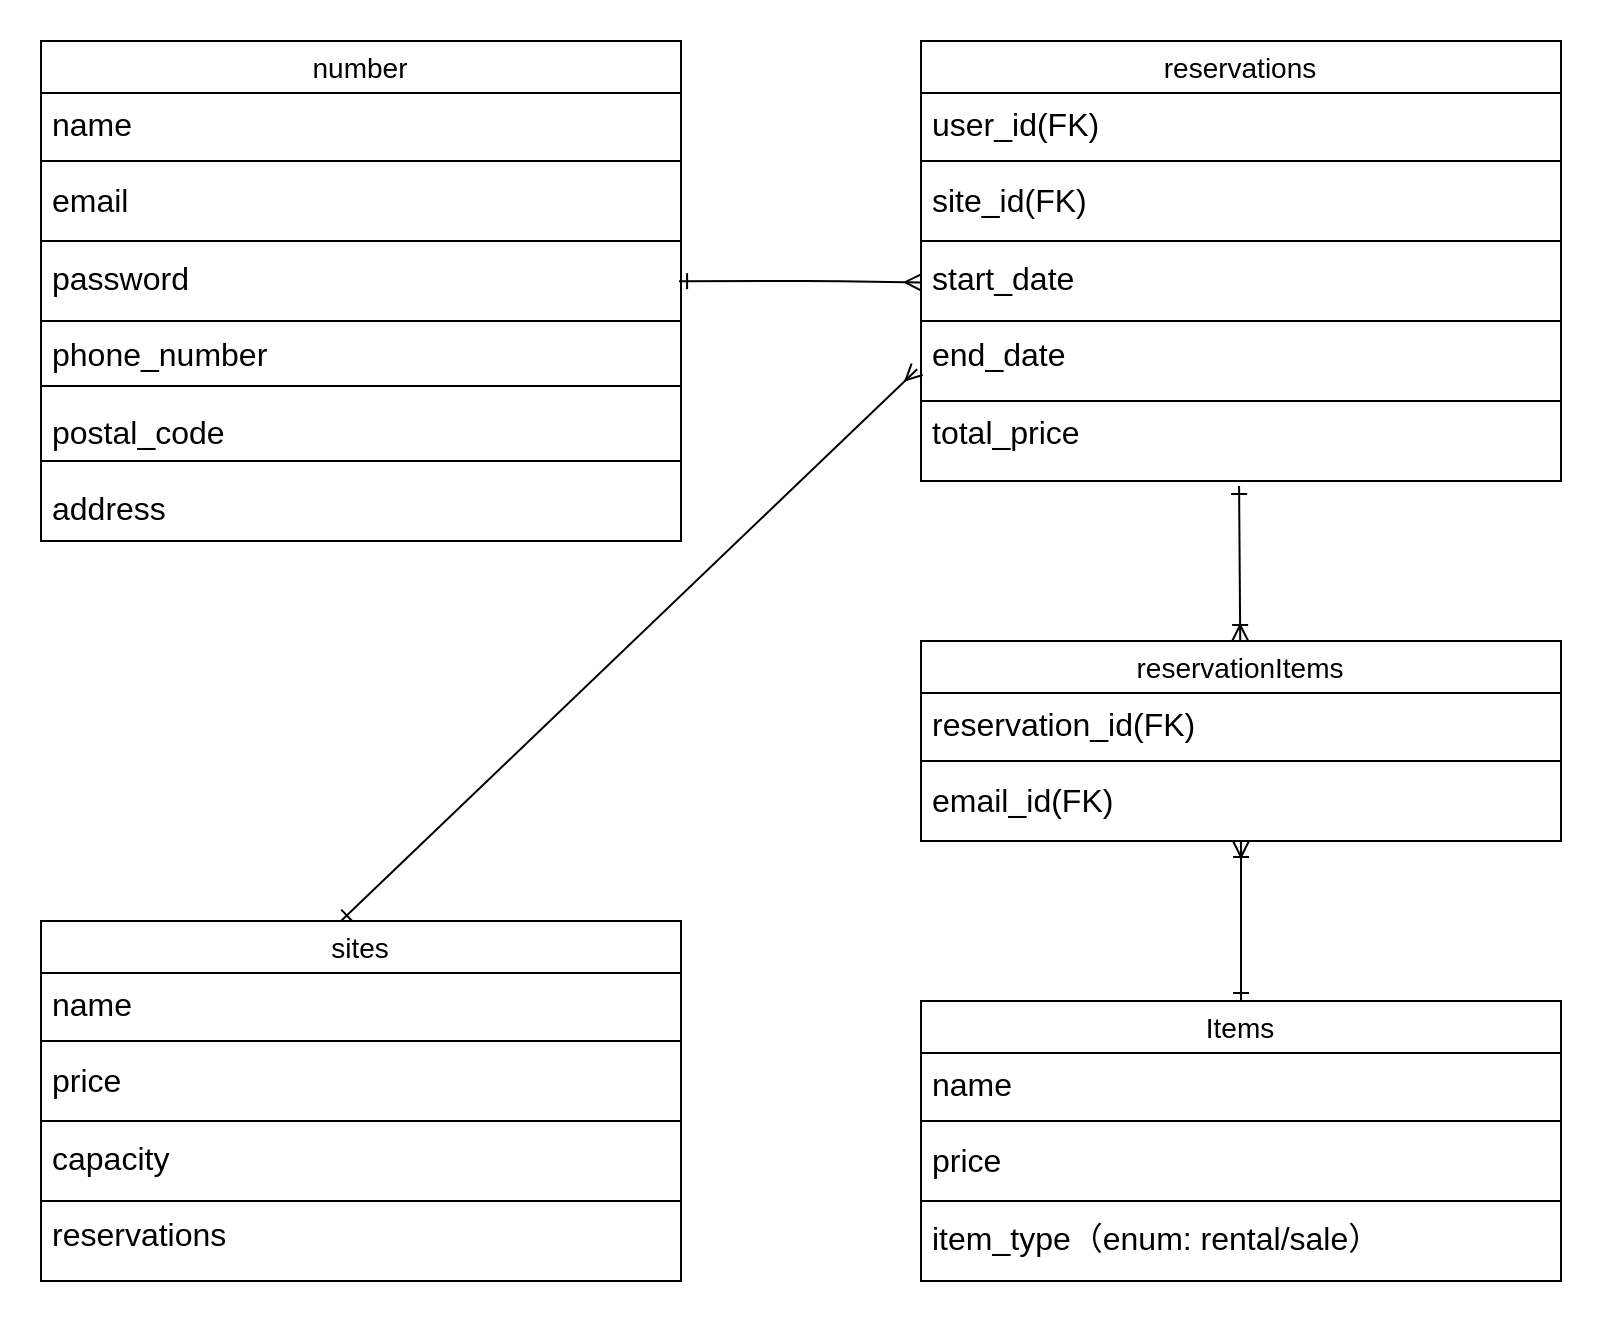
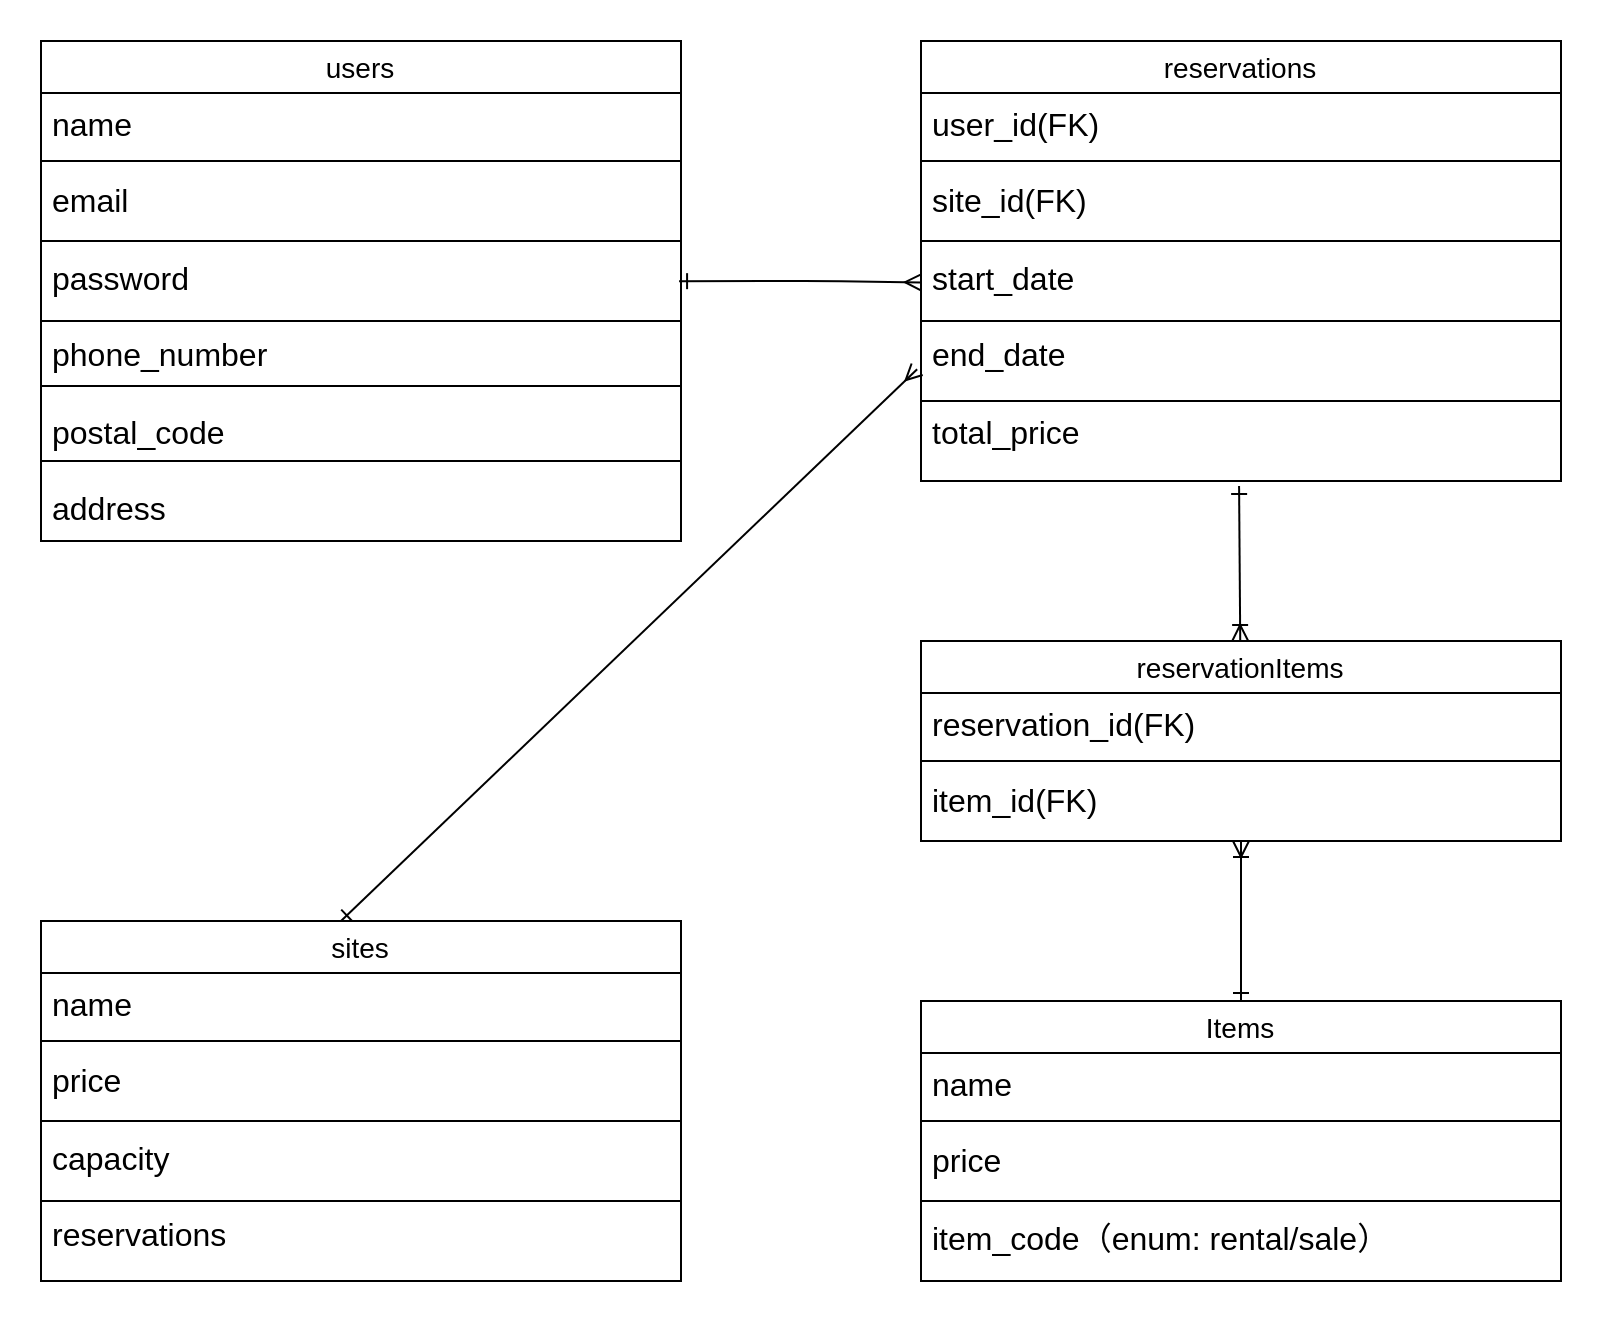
  <mxCell id="0" />
  <mxCell id="1" parent="0" />
- <mxCell id="2" value="number" style="swimlane;fontStyle=0;childLayout=stackLayout;horizontal=1;startSize=26;horizontalStack=0;resizeParent=1;resizeParentMax=0;resizeLast=0;collapsible=1;marginBottom=0;align=center;fontSize=14;" parent="1" vertex="1"><mxGeometry x="20" y="20" width="320" height="250" as="geometry" /></mxCell>
+ <mxCell id="2" value="users" style="swimlane;fontStyle=0;childLayout=stackLayout;horizontal=1;startSize=26;horizontalStack=0;resizeParent=1;resizeParentMax=0;resizeLast=0;collapsible=1;marginBottom=0;align=center;fontSize=14;" parent="1" vertex="1"><mxGeometry x="20" y="20" width="320" height="250" as="geometry" /></mxCell>
  <mxCell id="3" value="" style="endArrow=none;html=1;rounded=0;" parent="2" target="9" edge="1"><mxGeometry relative="1" as="geometry"><mxPoint y="60" as="sourcePoint" /><mxPoint x="160" y="60" as="targetPoint" /><Array as="points" /></mxGeometry></mxCell>
  <mxCell id="4" value="" style="endArrow=none;html=1;rounded=0;" parent="2" edge="1"><mxGeometry relative="1" as="geometry"><mxPoint y="60" as="sourcePoint" /><mxPoint x="160" y="60" as="targetPoint" /></mxGeometry></mxCell>
  <mxCell id="5" value="" style="endArrow=none;html=1;rounded=0;" parent="2" edge="1"><mxGeometry relative="1" as="geometry"><mxPoint x="160" y="60" as="sourcePoint" /><mxPoint x="320" y="60" as="targetPoint" /></mxGeometry></mxCell>
  <mxCell id="6" value="" style="endArrow=none;html=1;rounded=0;" parent="2" edge="1"><mxGeometry relative="1" as="geometry"><mxPoint y="100" as="sourcePoint" /><mxPoint x="320" y="100" as="targetPoint" /></mxGeometry></mxCell>
  <mxCell id="7" value="" style="endArrow=none;html=1;rounded=0;" parent="2" edge="1"><mxGeometry relative="1" as="geometry"><mxPoint y="140" as="sourcePoint" /><mxPoint x="320" y="140" as="targetPoint" /></mxGeometry></mxCell>
  <mxCell id="8" value="" style="endArrow=none;html=1;rounded=0;" parent="2" edge="1"><mxGeometry relative="1" as="geometry"><mxPoint y="172.5" as="sourcePoint" /><mxPoint x="320" y="172.5" as="targetPoint" /></mxGeometry></mxCell>
  <mxCell id="9" value="&lt;font style=&quot;&quot;&gt;&lt;font style=&quot;font-size: 16px;&quot;&gt;&lt;font style=&quot;&quot;&gt;name&lt;br&gt;&lt;/font&gt;&lt;br&gt;email&lt;br&gt;&lt;br&gt;password&lt;br&gt;&lt;br&gt;phone_number&lt;br&gt;&lt;/font&gt;&lt;/font&gt;&lt;div&gt;&lt;font style=&quot;&quot;&gt;&lt;font style=&quot;font-size: 16px;&quot;&gt;&lt;br&gt;&lt;/font&gt;&lt;/font&gt;&lt;/div&gt;&lt;div&gt;&lt;font style=&quot;font-size: 16px;&quot;&gt;postal_code&lt;/font&gt;&lt;/div&gt;&lt;div&gt;&lt;font style=&quot;&quot;&gt;&lt;font style=&quot;font-size: 16px;&quot;&gt;&lt;br&gt;&lt;/font&gt;&lt;/font&gt;&lt;/div&gt;&lt;div&gt;&lt;font style=&quot;font-size: 16px;&quot;&gt;address&lt;/font&gt;&lt;/div&gt;&lt;div&gt;&lt;font style=&quot;&quot;&gt;&lt;font style=&quot;font-size: 16px;&quot;&gt;&lt;br&gt;&lt;/font&gt;&lt;/font&gt;&lt;/div&gt;&lt;div&gt;&lt;br&gt;&lt;/div&gt;&lt;div&gt;&lt;font style=&quot;&quot;&gt;&lt;font style=&quot;font-size: 16px;&quot;&gt;&lt;br&gt;&lt;/font&gt;&lt;/font&gt;&lt;/div&gt;&lt;div&gt;&lt;br&gt;&lt;/div&gt;&lt;div&gt;&lt;font style=&quot;&quot;&gt;&lt;font style=&quot;font-size: 16px;&quot;&gt;&lt;br&gt;&lt;br&gt;&lt;br&gt;&lt;br&gt;&lt;br&gt;&lt;br&gt;&lt;/font&gt;&lt;br&gt;&lt;/font&gt;&lt;/div&gt;" style="text;strokeColor=none;fillColor=none;spacingLeft=4;spacingRight=4;overflow=hidden;rotatable=0;points=[[0,0.5],[1,0.5]];portConstraint=eastwest;fontSize=12;whiteSpace=wrap;html=1;" parent="2" vertex="1"><mxGeometry y="26" width="320" height="224" as="geometry" /></mxCell>
  <mxCell id="10" value="" style="endArrow=none;html=1;rounded=0;" parent="2" edge="1"><mxGeometry relative="1" as="geometry"><mxPoint y="210" as="sourcePoint" /><mxPoint x="320" y="210" as="targetPoint" /></mxGeometry></mxCell>
  <mxCell id="11" value="" style="endArrow=none;html=1;rounded=0;" parent="2" edge="1"><mxGeometry relative="1" as="geometry"><mxPoint y="250" as="sourcePoint" /><mxPoint x="320" y="250" as="targetPoint" /></mxGeometry></mxCell>
  <mxCell id="12" value="reservations" style="swimlane;fontStyle=0;childLayout=stackLayout;horizontal=1;startSize=26;horizontalStack=0;resizeParent=1;resizeParentMax=0;resizeLast=0;collapsible=1;marginBottom=0;align=center;fontSize=14;" parent="1" vertex="1"><mxGeometry x="460" y="20" width="320" height="220" as="geometry" /></mxCell>
  <mxCell id="13" value="" style="endArrow=none;html=1;rounded=0;" parent="12" edge="1"><mxGeometry relative="1" as="geometry"><mxPoint y="60" as="sourcePoint" /><mxPoint x="320" y="60" as="targetPoint" /></mxGeometry></mxCell>
  <mxCell id="14" value="" style="endArrow=none;html=1;rounded=0;" parent="12" edge="1"><mxGeometry relative="1" as="geometry"><mxPoint y="100" as="sourcePoint" /><mxPoint x="320" y="100" as="targetPoint" /></mxGeometry></mxCell>
  <mxCell id="15" value="" style="endArrow=none;html=1;rounded=0;" parent="12" edge="1"><mxGeometry relative="1" as="geometry"><mxPoint y="140" as="sourcePoint" /><mxPoint x="320" y="140" as="targetPoint" /></mxGeometry></mxCell>
  <mxCell id="16" value="" style="endArrow=none;html=1;rounded=0;" parent="12" edge="1"><mxGeometry relative="1" as="geometry"><mxPoint y="180" as="sourcePoint" /><mxPoint x="320" y="180" as="targetPoint" /></mxGeometry></mxCell>
  <mxCell id="17" value="" style="endArrow=none;html=1;rounded=0;" parent="12" edge="1"><mxGeometry relative="1" as="geometry"><mxPoint y="220" as="sourcePoint" /><mxPoint x="320" y="220" as="targetPoint" /></mxGeometry></mxCell>
  <mxCell id="18" value="&lt;font style=&quot;font-size: 16px;&quot;&gt;user_id(FK)&lt;br&gt;&lt;/font&gt;&lt;div&gt;&lt;font size=&quot;3&quot; style=&quot;&quot;&gt;&lt;br&gt;&lt;/font&gt;&lt;/div&gt;&lt;div&gt;&lt;font size=&quot;3&quot;&gt;site_id(FK)&lt;/font&gt;&lt;/div&gt;&lt;div&gt;&lt;font size=&quot;3&quot; style=&quot;&quot;&gt;&lt;br&gt;&lt;/font&gt;&lt;/div&gt;&lt;div&gt;&lt;font size=&quot;3&quot;&gt;start_date&lt;/font&gt;&lt;/div&gt;&lt;div&gt;&lt;font size=&quot;3&quot; style=&quot;&quot;&gt;&lt;br&gt;&lt;/font&gt;&lt;/div&gt;&lt;div&gt;&lt;font size=&quot;3&quot;&gt;end_date&lt;/font&gt;&lt;/div&gt;&lt;div&gt;&lt;font size=&quot;3&quot; style=&quot;&quot;&gt;&lt;br&gt;&lt;/font&gt;&lt;/div&gt;&lt;div&gt;&lt;font size=&quot;3&quot;&gt;total_price&lt;/font&gt;&lt;/div&gt;&lt;div&gt;&lt;font size=&quot;3&quot; style=&quot;&quot;&gt;&lt;br&gt;&lt;/font&gt;&lt;/div&gt;&lt;div&gt;&lt;br&gt;&lt;/div&gt;&lt;div&gt;&lt;font style=&quot;font-size: 16px;&quot;&gt;&lt;br&gt;&lt;/font&gt;&lt;/div&gt;" style="text;strokeColor=none;fillColor=none;spacingLeft=4;spacingRight=4;overflow=hidden;rotatable=0;points=[[0,0.5],[1,0.5]];portConstraint=eastwest;fontSize=12;whiteSpace=wrap;html=1;" parent="12" vertex="1"><mxGeometry y="26" width="320" height="194" as="geometry" /></mxCell>
  <mxCell id="19" value="sites" style="swimlane;fontStyle=0;childLayout=stackLayout;horizontal=1;startSize=26;horizontalStack=0;resizeParent=1;resizeParentMax=0;resizeLast=0;collapsible=1;marginBottom=0;align=center;fontSize=14;" parent="1" vertex="1"><mxGeometry x="20" y="460" width="320" height="180" as="geometry" /></mxCell>
  <mxCell id="20" value="" style="endArrow=none;html=1;rounded=0;" parent="19" edge="1"><mxGeometry relative="1" as="geometry"><mxPoint y="60" as="sourcePoint" /><mxPoint x="320" y="60" as="targetPoint" /></mxGeometry></mxCell>
  <mxCell id="21" value="" style="endArrow=none;html=1;rounded=0;" parent="19" edge="1"><mxGeometry relative="1" as="geometry"><mxPoint y="100" as="sourcePoint" /><mxPoint x="320" y="100" as="targetPoint" /></mxGeometry></mxCell>
  <mxCell id="22" value="" style="endArrow=none;html=1;rounded=0;" edge="1" parent="19"><mxGeometry relative="1" as="geometry"><mxPoint y="140" as="sourcePoint" /><mxPoint x="320" y="140" as="targetPoint" /></mxGeometry></mxCell>
  <mxCell id="23" value="&lt;font style=&quot;font-size: 16px;&quot;&gt;name&lt;br&gt;&lt;/font&gt;&lt;div&gt;&lt;font size=&quot;3&quot; style=&quot;&quot;&gt;&lt;br&gt;&lt;/font&gt;&lt;/div&gt;&lt;div&gt;&lt;font size=&quot;3&quot;&gt;price&lt;/font&gt;&lt;/div&gt;&lt;div&gt;&lt;font size=&quot;3&quot;&gt;&lt;br&gt;&lt;/font&gt;&lt;/div&gt;&lt;div&gt;&lt;font size=&quot;3&quot; style=&quot;&quot;&gt;capacity&lt;/font&gt;&lt;/div&gt;&lt;div&gt;&lt;font size=&quot;3&quot; style=&quot;&quot;&gt;&lt;br&gt;&lt;/font&gt;&lt;/div&gt;&lt;div&gt;&lt;font size=&quot;3&quot;&gt;reservations&lt;/font&gt;&lt;/div&gt;" style="text;strokeColor=none;fillColor=none;spacingLeft=4;spacingRight=4;overflow=hidden;rotatable=0;points=[[0,0.5],[1,0.5]];portConstraint=eastwest;fontSize=12;whiteSpace=wrap;html=1;" parent="19" vertex="1"><mxGeometry y="26" width="320" height="154" as="geometry" /></mxCell>
  <mxCell id="24" style="edgeStyle=none;html=1;exitX=0.997;exitY=0.42;exitDx=0;exitDy=0;endArrow=ERmany;endFill=0;startArrow=ERone;startFill=0;exitPerimeter=0;" parent="1" source="9" edge="1" target="18"><mxGeometry relative="1" as="geometry"><mxPoint x="450" y="130" as="targetPoint" /><Array as="points"><mxPoint x="410" y="140" /></Array></mxGeometry></mxCell>
  <mxCell id="25" value="reservationItems" style="swimlane;fontStyle=0;childLayout=stackLayout;horizontal=1;startSize=26;horizontalStack=0;resizeParent=1;resizeParentMax=0;resizeLast=0;collapsible=1;marginBottom=0;align=center;fontSize=14;" parent="1" vertex="1"><mxGeometry x="460" y="320" width="320" height="100" as="geometry" /></mxCell>
  <mxCell id="26" value="" style="endArrow=none;html=1;rounded=0;" parent="25" edge="1"><mxGeometry relative="1" as="geometry"><mxPoint y="60" as="sourcePoint" /><mxPoint x="320" y="60" as="targetPoint" /></mxGeometry></mxCell>
  <mxCell id="27" value="" style="endArrow=none;html=1;rounded=0;" parent="25" edge="1"><mxGeometry relative="1" as="geometry"><mxPoint y="100" as="sourcePoint" /><mxPoint x="320" y="100" as="targetPoint" /></mxGeometry></mxCell>
- <mxCell id="28" value="&lt;font style=&quot;font-size: 16px;&quot;&gt;reservation_id(FK)&lt;br&gt;&lt;/font&gt;&lt;div&gt;&lt;font size=&quot;3&quot; style=&quot;&quot;&gt;&lt;br&gt;&lt;/font&gt;&lt;/div&gt;&lt;div&gt;&lt;font size=&quot;3&quot;&gt;email_id(FK)&lt;/font&gt;&lt;/div&gt;&lt;div&gt;&lt;br&gt;&lt;/div&gt;" style="text;strokeColor=none;fillColor=none;spacingLeft=4;spacingRight=4;overflow=hidden;rotatable=0;points=[[0,0.5],[1,0.5]];portConstraint=eastwest;fontSize=12;whiteSpace=wrap;html=1;" parent="25" vertex="1"><mxGeometry y="26" width="320" height="74" as="geometry" /></mxCell>
+ <mxCell id="28" value="&lt;font style=&quot;font-size: 16px;&quot;&gt;reservation_id(FK)&lt;br&gt;&lt;/font&gt;&lt;div&gt;&lt;font size=&quot;3&quot; style=&quot;&quot;&gt;&lt;br&gt;&lt;/font&gt;&lt;/div&gt;&lt;div&gt;&lt;font size=&quot;3&quot;&gt;item_id(FK)&lt;/font&gt;&lt;/div&gt;&lt;div&gt;&lt;br&gt;&lt;/div&gt;" style="text;strokeColor=none;fillColor=none;spacingLeft=4;spacingRight=4;overflow=hidden;rotatable=0;points=[[0,0.5],[1,0.5]];portConstraint=eastwest;fontSize=12;whiteSpace=wrap;html=1;" parent="25" vertex="1"><mxGeometry y="26" width="320" height="74" as="geometry" /></mxCell>
  <mxCell id="29" style="edgeStyle=none;html=1;startArrow=ERmany;startFill=0;endArrow=ERone;endFill=0;exitX=-0.006;exitY=0.712;exitDx=0;exitDy=0;exitPerimeter=0;" parent="1" edge="1" source="18"><mxGeometry relative="1" as="geometry"><mxPoint x="440" y="280" as="sourcePoint" /><mxPoint x="170" y="460" as="targetPoint" /><Array as="points"><mxPoint x="170" y="460" /></Array></mxGeometry></mxCell>
  <mxCell id="30" value="Items" style="swimlane;fontStyle=0;childLayout=stackLayout;horizontal=1;startSize=26;horizontalStack=0;resizeParent=1;resizeParentMax=0;resizeLast=0;collapsible=1;marginBottom=0;align=center;fontSize=14;" vertex="1" parent="1"><mxGeometry x="460" y="500" width="320" height="140" as="geometry" /></mxCell>
  <mxCell id="31" value="" style="endArrow=none;html=1;rounded=0;" edge="1" parent="30"><mxGeometry relative="1" as="geometry"><mxPoint y="60" as="sourcePoint" /><mxPoint x="320" y="60" as="targetPoint" /></mxGeometry></mxCell>
  <mxCell id="32" value="" style="endArrow=none;html=1;rounded=0;" edge="1" parent="30"><mxGeometry relative="1" as="geometry"><mxPoint y="100" as="sourcePoint" /><mxPoint x="320" y="100" as="targetPoint" /></mxGeometry></mxCell>
  <mxCell id="33" value="" style="endArrow=none;html=1;rounded=0;" edge="1" parent="30"><mxGeometry relative="1" as="geometry"><mxPoint y="140" as="sourcePoint" /><mxPoint x="320" y="140" as="targetPoint" /></mxGeometry></mxCell>
- <mxCell id="34" value="&lt;font style=&quot;font-size: 16px;&quot;&gt;name&lt;br&gt;&lt;/font&gt;&lt;div&gt;&lt;font size=&quot;3&quot; style=&quot;&quot;&gt;&lt;br&gt;&lt;/font&gt;&lt;/div&gt;&lt;div&gt;&lt;font size=&quot;3&quot;&gt;price&lt;/font&gt;&lt;/div&gt;&lt;div&gt;&lt;font size=&quot;3&quot; style=&quot;&quot;&gt;&lt;br&gt;&lt;/font&gt;&lt;/div&gt;&lt;div&gt;&lt;font size=&quot;3&quot;&gt;item_type&lt;span style=&quot;background-color: transparent;&quot;&gt;（enum: rental/sale）&lt;/span&gt;&lt;/font&gt;&lt;/div&gt;" style="text;strokeColor=none;fillColor=none;spacingLeft=4;spacingRight=4;overflow=hidden;rotatable=0;points=[[0,0.5],[1,0.5]];portConstraint=eastwest;fontSize=12;whiteSpace=wrap;html=1;" vertex="1" parent="30"><mxGeometry y="26" width="320" height="114" as="geometry" /></mxCell>
+ <mxCell id="34" value="&lt;font style=&quot;font-size: 16px;&quot;&gt;name&lt;br&gt;&lt;/font&gt;&lt;div&gt;&lt;font size=&quot;3&quot; style=&quot;&quot;&gt;&lt;br&gt;&lt;/font&gt;&lt;/div&gt;&lt;div&gt;&lt;font size=&quot;3&quot;&gt;price&lt;/font&gt;&lt;/div&gt;&lt;div&gt;&lt;font size=&quot;3&quot; style=&quot;&quot;&gt;&lt;br&gt;&lt;/font&gt;&lt;/div&gt;&lt;div&gt;&lt;font size=&quot;3&quot;&gt;item_code&lt;span style=&quot;background-color: transparent;&quot;&gt;（enum: rental/sale）&lt;/span&gt;&lt;/font&gt;&lt;/div&gt;" style="text;strokeColor=none;fillColor=none;spacingLeft=4;spacingRight=4;overflow=hidden;rotatable=0;points=[[0,0.5],[1,0.5]];portConstraint=eastwest;fontSize=12;whiteSpace=wrap;html=1;" vertex="1" parent="30"><mxGeometry y="26" width="320" height="114" as="geometry" /></mxCell>
  <mxCell id="35" style="edgeStyle=none;html=1;entryX=0.497;entryY=1.013;entryDx=0;entryDy=0;entryPerimeter=0;startArrow=ERoneToMany;startFill=0;endArrow=ERone;endFill=0;" edge="1" parent="1" source="25" target="18"><mxGeometry relative="1" as="geometry"><mxPoint x="540" y="290" as="sourcePoint" /></mxGeometry></mxCell>
  <mxCell id="36" style="edgeStyle=none;html=1;exitX=0.5;exitY=0;exitDx=0;exitDy=0;entryX=0.5;entryY=1;entryDx=0;entryDy=0;entryPerimeter=0;endArrow=ERoneToMany;endFill=0;startArrow=ERone;startFill=0;" edge="1" parent="1" source="30" target="28"><mxGeometry relative="1" as="geometry" /></mxCell>
